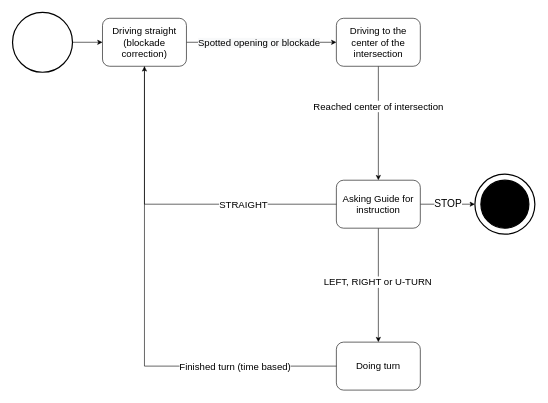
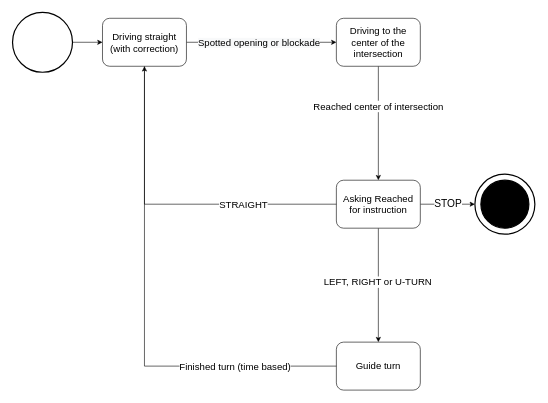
  <mxCell id="0" />
  <mxCell id="1" parent="0" />
  <mxCell id="2" style="edgeStyle=orthogonalEdgeStyle;rounded=0;orthogonalLoop=1;jettySize=auto;html=1;entryX=0;entryY=0.5;entryDx=0;entryDy=0;fontSize=16;" edge="1" parent="1" source="3" target="6"><mxGeometry relative="1" as="geometry" /></mxCell>
  <mxCell id="3" value="" style="strokeWidth=2;html=1;shape=mxgraph.flowchart.start_2;whiteSpace=wrap;fontSize=16;" vertex="1" parent="1"><mxGeometry x="20" y="20" width="100" height="100" as="geometry" /></mxCell>
  <mxCell id="4" style="edgeStyle=orthogonalEdgeStyle;rounded=0;orthogonalLoop=1;jettySize=auto;html=1;entryX=0;entryY=0.5;entryDx=0;entryDy=0;fontSize=16;" edge="1" parent="1" source="6" target="9"><mxGeometry relative="1" as="geometry" /></mxCell>
  <mxCell id="5" value="&lt;span style=&quot;font-size: 16px; background-color: rgb(248, 249, 250);&quot;&gt;Spotted opening or blockade&lt;/span&gt;" style="edgeLabel;html=1;align=center;verticalAlign=middle;resizable=0;points=[];fontSize=16;" vertex="1" connectable="0" parent="4"><mxGeometry x="-0.238" y="-1" relative="1" as="geometry"><mxPoint x="25" y="-1" as="offset" /></mxGeometry></mxCell>
- <mxCell id="6" value="Driving straight&lt;br style=&quot;font-size: 16px;&quot;&gt;(blockade correction)" style="rounded=1;whiteSpace=wrap;html=1;fontSize=16;" vertex="1" parent="1"><mxGeometry x="170" y="30" width="140" height="80" as="geometry" /></mxCell>
+ <mxCell id="6" value="Driving straight&lt;br style=&quot;font-size: 16px;&quot;&gt;(with correction)" style="rounded=1;whiteSpace=wrap;html=1;fontSize=16;" vertex="1" parent="1"><mxGeometry x="170" y="30" width="140" height="80" as="geometry" /></mxCell>
  <mxCell id="7" style="edgeStyle=orthogonalEdgeStyle;rounded=0;orthogonalLoop=1;jettySize=auto;html=1;entryX=0.5;entryY=0;entryDx=0;entryDy=0;fontSize=16;" edge="1" parent="1" source="9" target="13"><mxGeometry relative="1" as="geometry" /></mxCell>
  <mxCell id="8" value="Reached center of intersection" style="edgeLabel;html=1;align=center;verticalAlign=middle;resizable=0;points=[];fontSize=16;" vertex="1" connectable="0" parent="7"><mxGeometry x="-0.305" y="-1" relative="1" as="geometry"><mxPoint as="offset" /></mxGeometry></mxCell>
  <mxCell id="9" value="Driving to the center of the intersection" style="rounded=1;whiteSpace=wrap;html=1;fontSize=16;" vertex="1" parent="1"><mxGeometry x="560" y="30" width="140" height="80" as="geometry" /></mxCell>
  <mxCell id="10" style="edgeStyle=orthogonalEdgeStyle;rounded=0;orthogonalLoop=1;jettySize=auto;html=1;entryX=0.5;entryY=0;entryDx=0;entryDy=0;fontSize=16;" edge="1" parent="1" source="13" target="14"><mxGeometry relative="1" as="geometry"><Array as="points"><mxPoint x="630" y="340" /></Array></mxGeometry></mxCell>
  <mxCell id="11" value="LEFT, RIGHT or U-TURN" style="edgeLabel;html=1;align=center;verticalAlign=middle;resizable=0;points=[];fontSize=16;" vertex="1" connectable="0" parent="10"><mxGeometry x="-0.059" relative="1" as="geometry"><mxPoint x="-2" as="offset" /></mxGeometry></mxCell>
  <mxCell id="12" value="STOP" style="edgeStyle=orthogonalEdgeStyle;rounded=0;orthogonalLoop=1;jettySize=auto;html=1;entryX=0;entryY=0.5;entryDx=0;entryDy=0;entryPerimeter=0;fontSize=17;" edge="1" parent="1" source="13" target="16"><mxGeometry relative="1" as="geometry" /></mxCell>
- <mxCell id="13" value="Asking Guide for instruction" style="rounded=1;whiteSpace=wrap;html=1;fontSize=16;" vertex="1" parent="1"><mxGeometry x="560" y="300" width="140" height="80" as="geometry" /></mxCell>
- <mxCell id="14" value="Doing turn" style="rounded=1;whiteSpace=wrap;html=1;fontSize=16;" vertex="1" parent="1"><mxGeometry x="560" y="570" width="140" height="80" as="geometry" /></mxCell>
+ <mxCell id="13" value="Asking Reached for instruction" style="rounded=1;whiteSpace=wrap;html=1;fontSize=16;" vertex="1" parent="1"><mxGeometry x="560" y="300" width="140" height="80" as="geometry" /></mxCell>
+ <mxCell id="14" value="Guide turn" style="rounded=1;whiteSpace=wrap;html=1;fontSize=16;" vertex="1" parent="1"><mxGeometry x="560" y="570" width="140" height="80" as="geometry" /></mxCell>
  <mxCell id="15" value="" style="group;fontSize=16;" vertex="1" connectable="0" parent="1"><mxGeometry x="791" y="290" width="100" height="100" as="geometry" /></mxCell>
  <mxCell id="16" value="" style="strokeWidth=2;html=1;shape=mxgraph.flowchart.start_2;whiteSpace=wrap;fillStyle=auto;fontSize=16;" vertex="1" parent="15"><mxGeometry width="100" height="100" as="geometry" /></mxCell>
  <mxCell id="17" value="" style="strokeWidth=2;html=1;shape=mxgraph.flowchart.start_2;whiteSpace=wrap;fillStyle=auto;fillColor=#000000;fontSize=16;" vertex="1" parent="15"><mxGeometry x="10" y="10" width="80" height="80" as="geometry" /></mxCell>
  <mxCell id="18" value="" style="endArrow=none;html=1;rounded=0;exitX=0;exitY=0.5;exitDx=0;exitDy=0;entryX=0.5;entryY=1;entryDx=0;entryDy=0;edgeStyle=orthogonalEdgeStyle;fontSize=16;" edge="1" parent="1" source="13" target="6"><mxGeometry width="50" height="50" relative="1" as="geometry"><mxPoint x="290" y="360" as="sourcePoint" /><mxPoint x="340" y="310" as="targetPoint" /></mxGeometry></mxCell>
  <mxCell id="19" value="STRAIGHT" style="edgeLabel;html=1;align=center;verticalAlign=middle;resizable=0;points=[];fontSize=16;" vertex="1" connectable="0" parent="18"><mxGeometry x="0.011" relative="1" as="geometry"><mxPoint x="122" as="offset" /></mxGeometry></mxCell>
  <mxCell id="20" value="" style="endArrow=classic;html=1;rounded=0;exitX=0;exitY=0.5;exitDx=0;exitDy=0;entryX=0.5;entryY=1;entryDx=0;entryDy=0;edgeStyle=orthogonalEdgeStyle;fontSize=16;" edge="1" parent="1" source="14" target="6"><mxGeometry width="50" height="50" relative="1" as="geometry"><mxPoint x="240" y="470" as="sourcePoint" /><mxPoint x="290" y="420" as="targetPoint" /></mxGeometry></mxCell>
  <mxCell id="21" value="Finished turn (time based)" style="edgeLabel;html=1;align=center;verticalAlign=middle;resizable=0;points=[];fontSize=16;" vertex="1" connectable="0" parent="20"><mxGeometry x="-0.585" y="2" relative="1" as="geometry"><mxPoint y="-2" as="offset" /></mxGeometry></mxCell>
